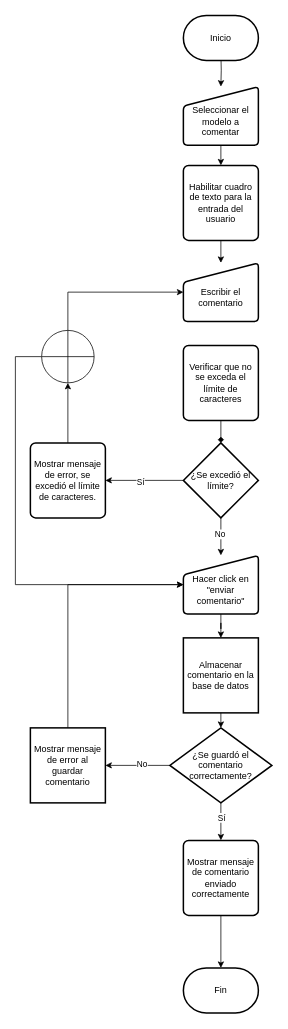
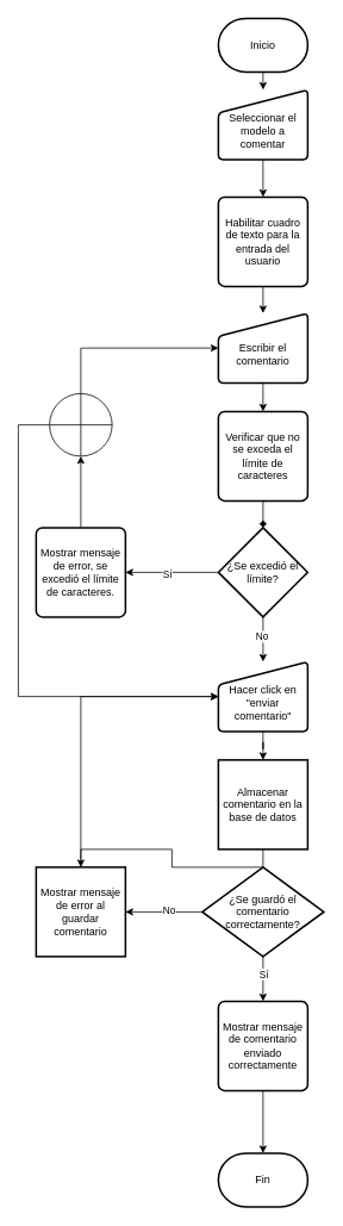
  <mxCell id="0" />
  <mxCell id="1" parent="0" />
  <mxCell id="2" style="edgeStyle=orthogonalEdgeStyle;rounded=0;orthogonalLoop=1;jettySize=auto;html=1;exitX=0.5;exitY=1;exitDx=0;exitDy=0;exitPerimeter=0;entryX=0.5;entryY=0;entryDx=0;entryDy=0;" edge="1" parent="1" target="4"><mxGeometry relative="1" as="geometry"><mxPoint x="294" y="70" as="sourcePoint" /></mxGeometry></mxCell>
  <mxCell id="3" style="edgeStyle=orthogonalEdgeStyle;rounded=0;orthogonalLoop=1;jettySize=auto;html=1;exitX=0.5;exitY=1;exitDx=0;exitDy=0;entryX=0.5;entryY=0;entryDx=0;entryDy=0;" edge="1" parent="1" source="4" target="6"><mxGeometry relative="1" as="geometry"><mxPoint x="294" y="200" as="targetPoint" /></mxGeometry></mxCell>
- <mxCell id="4" value="&lt;div&gt;&lt;br&gt;&lt;/div&gt;Seleccionar el modelo a comentar" style="html=1;strokeWidth=2;shape=manualInput;whiteSpace=wrap;rounded=1;size=26;arcSize=11;" vertex="1" parent="1"><mxGeometry x="244" y="115" width="100" height="78" as="geometry" /></mxCell>
+ <mxCell id="4" value="&lt;div&gt;&lt;br&gt;&lt;/div&gt;Seleccionar el modelo a comentar" style="html=1;strokeWidth=2;shape=manualInput;whiteSpace=wrap;rounded=1;size=26;arcSize=11;" vertex="1" parent="1"><mxGeometry x="244" y="100" width="100" height="78" as="geometry" /></mxCell>
  <mxCell id="5" style="edgeStyle=orthogonalEdgeStyle;rounded=0;orthogonalLoop=1;jettySize=auto;html=1;exitX=0.5;exitY=1;exitDx=0;exitDy=0;entryX=0.5;entryY=0;entryDx=0;entryDy=0;" edge="1" parent="1" source="6" target="21"><mxGeometry relative="1" as="geometry" /></mxCell>
  <mxCell id="6" value="Habilitar cuadro de texto para la entrada del usuario" style="rounded=1;whiteSpace=wrap;html=1;absoluteArcSize=1;arcSize=14;strokeWidth=2;" vertex="1" parent="1"><mxGeometry x="244" y="220" width="100" height="100" as="geometry" /></mxCell>
  <mxCell id="7" value="Fin" style="strokeWidth=2;html=1;shape=mxgraph.flowchart.terminator;whiteSpace=wrap;" vertex="1" parent="1"><mxGeometry x="244" y="1290" width="100" height="60" as="geometry" /></mxCell>
  <mxCell id="8" value="Verificar que no se exceda el límite de caracteres" style="rounded=1;whiteSpace=wrap;html=1;absoluteArcSize=1;arcSize=14;strokeWidth=2;" vertex="1" parent="1"><mxGeometry x="244" y="460" width="100" height="100" as="geometry" /></mxCell>
  <mxCell id="9" value="Almacenar comentario en la base de datos" style="whiteSpace=wrap;html=1;absoluteArcSize=1;arcSize=14;strokeWidth=2;rounded=0;" vertex="1" parent="1"><mxGeometry x="244" y="850" width="100" height="100" as="geometry" /></mxCell>
  <mxCell id="10" style="edgeStyle=orthogonalEdgeStyle;rounded=0;orthogonalLoop=1;jettySize=auto;html=1;exitX=0.5;exitY=1;exitDx=0;exitDy=0;entryX=0.5;entryY=0;entryDx=0;entryDy=0;" edge="1" parent="1" source="30" target="33"><mxGeometry relative="1" as="geometry" /></mxCell>
  <mxCell id="11" value="Sí" style="edgeLabel;html=1;align=center;verticalAlign=middle;resizable=0;points=[];" vertex="1" connectable="0" parent="10"><mxGeometry x="-0.26" relative="1" as="geometry"><mxPoint as="offset" /></mxGeometry></mxCell>
  <mxCell id="12" style="edgeStyle=orthogonalEdgeStyle;rounded=0;orthogonalLoop=1;jettySize=auto;html=1;exitX=0;exitY=0.5;exitDx=0;exitDy=0;exitPerimeter=0;entryX=1;entryY=0.5;entryDx=0;entryDy=0;" edge="1" parent="1" source="16" target="19"><mxGeometry relative="1" as="geometry" /></mxCell>
  <mxCell id="13" value="Sí" style="edgeLabel;html=1;align=center;verticalAlign=middle;resizable=0;points=[];" vertex="1" connectable="0" parent="12"><mxGeometry x="0.114" y="2" relative="1" as="geometry"><mxPoint as="offset" /></mxGeometry></mxCell>
  <mxCell id="14" style="edgeStyle=orthogonalEdgeStyle;rounded=0;orthogonalLoop=1;jettySize=auto;html=1;exitX=0.5;exitY=1;exitDx=0;exitDy=0;exitPerimeter=0;entryX=0.5;entryY=0;entryDx=0;entryDy=0;" edge="1" parent="1" source="16" target="23"><mxGeometry relative="1" as="geometry" /></mxCell>
  <mxCell id="15" value="No" style="edgeLabel;html=1;align=center;verticalAlign=middle;resizable=0;points=[];" vertex="1" connectable="0" parent="14"><mxGeometry x="-0.18" y="-2" relative="1" as="geometry"><mxPoint as="offset" /></mxGeometry></mxCell>
  <mxCell id="16" value="¿Se excedió el límite?" style="strokeWidth=2;html=1;shape=mxgraph.flowchart.decision;whiteSpace=wrap;" vertex="1" parent="1"><mxGeometry x="244" y="590" width="100" height="100" as="geometry" /></mxCell>
  <mxCell id="17" style="edgeStyle=orthogonalEdgeStyle;rounded=0;orthogonalLoop=1;jettySize=auto;html=1;exitX=0.5;exitY=1;exitDx=0;exitDy=0;entryX=0.5;entryY=0;entryDx=0;entryDy=0;entryPerimeter=0;endArrow=diamond;" edge="1" parent="1" source="8" target="16"><mxGeometry relative="1" as="geometry" /></mxCell>
  <mxCell id="18" style="edgeStyle=orthogonalEdgeStyle;rounded=0;orthogonalLoop=1;jettySize=auto;html=1;exitX=0.5;exitY=0;exitDx=0;exitDy=0;entryX=0;entryY=0.5;entryDx=0;entryDy=0;" edge="1" parent="1" source="26" target="21"><mxGeometry relative="1" as="geometry" /></mxCell>
  <mxCell id="19" value="Mostrar mensaje de error, se excedió el límite de caracteres." style="rounded=1;whiteSpace=wrap;html=1;absoluteArcSize=1;arcSize=14;strokeWidth=2;" vertex="1" parent="1"><mxGeometry x="40" y="590" width="100" height="100" as="geometry" /></mxCell>
+ <mxCell id="20" style="edgeStyle=orthogonalEdgeStyle;rounded=0;orthogonalLoop=1;jettySize=auto;html=1;exitX=0.5;exitY=1;exitDx=0;exitDy=0;entryX=0.5;entryY=0;entryDx=0;entryDy=0;" edge="1" parent="1" source="21" target="8"><mxGeometry relative="1" as="geometry" /></mxCell>
  <mxCell id="21" value="&lt;div&gt;&lt;/div&gt;&lt;div&gt;&lt;br&gt;&lt;/div&gt;&lt;div&gt;Escribir el comentario&lt;/div&gt;" style="html=1;strokeWidth=2;shape=manualInput;whiteSpace=wrap;rounded=1;size=26;arcSize=11;" vertex="1" parent="1"><mxGeometry x="244" y="350" width="100" height="78" as="geometry" /></mxCell>
  <mxCell id="22" style="edgeStyle=orthogonalEdgeStyle;rounded=0;orthogonalLoop=1;jettySize=auto;html=1;exitX=0.5;exitY=1;exitDx=0;exitDy=0;" edge="1" parent="1" source="23" target="9"><mxGeometry relative="1" as="geometry" /></mxCell>
  <mxCell id="23" value="&lt;div&gt;&lt;/div&gt;&lt;div&gt;&lt;br&gt;&lt;/div&gt;&lt;div&gt;Hacer click en &quot;enviar comentario&quot;&lt;/div&gt;" style="html=1;strokeWidth=2;shape=manualInput;whiteSpace=wrap;rounded=1;size=26;arcSize=11;" vertex="1" parent="1"><mxGeometry x="244" y="740" width="100" height="78" as="geometry" /></mxCell>
  <mxCell id="24" style="edgeStyle=orthogonalEdgeStyle;rounded=0;orthogonalLoop=1;jettySize=auto;html=1;exitX=0;exitY=0.5;exitDx=0;exitDy=0;exitPerimeter=0;entryX=0;entryY=0.5;entryDx=0;entryDy=0;" edge="1" parent="1" source="26" target="23"><mxGeometry relative="1" as="geometry"><Array as="points"><mxPoint x="20" y="475" /><mxPoint x="20" y="779" /></Array></mxGeometry></mxCell>
  <mxCell id="25" value="" style="edgeStyle=orthogonalEdgeStyle;rounded=0;orthogonalLoop=1;jettySize=auto;html=1;exitX=0.5;exitY=0;exitDx=0;exitDy=0;entryX=0.5;entryY=1;entryDx=0;entryDy=0;entryPerimeter=0;" edge="1" parent="1" source="19" target="26"><mxGeometry relative="1" as="geometry"><mxPoint x="90" y="590" as="sourcePoint" /><mxPoint x="244" y="389" as="targetPoint" /></mxGeometry></mxCell>
  <mxCell id="26" value="" style="verticalLabelPosition=bottom;verticalAlign=top;html=1;shape=mxgraph.flowchart.summing_function;" vertex="1" parent="1"><mxGeometry x="55" y="440" width="70" height="70" as="geometry" /></mxCell>
- <mxCell id="27" value="" style="edgeStyle=orthogonalEdgeStyle;rounded=0;orthogonalLoop=1;jettySize=auto;html=1;exitX=0.5;exitY=1;exitDx=0;exitDy=0;entryX=0.5;entryY=0;entryDx=0;entryDy=0;entryPerimeter=0;" edge="1" parent="1" source="9" target="30"><mxGeometry relative="1" as="geometry"><mxPoint x="294" y="950" as="sourcePoint" /><mxPoint x="294" y="1090" as="targetPoint" /></mxGeometry></mxCell>
+ <mxCell id="27" value="" style="edgeStyle=orthogonalEdgeStyle;rounded=0;orthogonalLoop=1;jettySize=auto;html=1;exitX=0.5;exitY=1;exitDx=0;exitDy=0;" edge="1" parent="1" source="9" target="32"><mxGeometry relative="1" as="geometry"><mxPoint x="294" y="950" as="sourcePoint" /><mxPoint x="294" y="1090" as="targetPoint" /></mxGeometry></mxCell>
  <mxCell id="28" style="edgeStyle=orthogonalEdgeStyle;rounded=0;orthogonalLoop=1;jettySize=auto;html=1;exitX=0;exitY=0.5;exitDx=0;exitDy=0;exitPerimeter=0;entryX=1;entryY=0.5;entryDx=0;entryDy=0;" edge="1" parent="1" source="30" target="32"><mxGeometry relative="1" as="geometry" /></mxCell>
  <mxCell id="29" value="No" style="edgeLabel;html=1;align=center;verticalAlign=middle;resizable=0;points=[];" vertex="1" connectable="0" parent="28"><mxGeometry x="-0.105" y="-2" relative="1" as="geometry"><mxPoint as="offset" /></mxGeometry></mxCell>
  <mxCell id="30" value="¿Se guardó el comentario correctamente?" style="strokeWidth=2;html=1;shape=mxgraph.flowchart.decision;whiteSpace=wrap;" vertex="1" parent="1"><mxGeometry x="226" y="970" width="136" height="100" as="geometry" /></mxCell>
  <mxCell id="31" style="edgeStyle=orthogonalEdgeStyle;rounded=0;orthogonalLoop=1;jettySize=auto;html=1;exitX=0.5;exitY=0;exitDx=0;exitDy=0;entryX=0;entryY=0.5;entryDx=0;entryDy=0;" edge="1" parent="1" source="32" target="23"><mxGeometry relative="1" as="geometry" /></mxCell>
  <mxCell id="32" value="Mostrar mensaje de error al guardar comentario" style="whiteSpace=wrap;html=1;absoluteArcSize=1;arcSize=14;strokeWidth=2;rounded=0;" vertex="1" parent="1"><mxGeometry x="40" y="970" width="100" height="100" as="geometry" /></mxCell>
  <mxCell id="33" value="Mostrar mensaje de comentario enviado correctamente" style="rounded=1;whiteSpace=wrap;html=1;absoluteArcSize=1;arcSize=14;strokeWidth=2;" vertex="1" parent="1"><mxGeometry x="244" y="1120" width="100" height="100" as="geometry" /></mxCell>
  <mxCell id="34" style="edgeStyle=orthogonalEdgeStyle;rounded=0;orthogonalLoop=1;jettySize=auto;html=1;exitX=0.5;exitY=1;exitDx=0;exitDy=0;entryX=0.5;entryY=0;entryDx=0;entryDy=0;entryPerimeter=0;" edge="1" parent="1" source="33" target="7"><mxGeometry relative="1" as="geometry" /></mxCell>
  <mxCell id="35" value="Inicio" style="strokeWidth=2;html=1;shape=mxgraph.flowchart.terminator;whiteSpace=wrap;" vertex="1" parent="1"><mxGeometry x="244" y="20" width="100" height="60" as="geometry" /></mxCell>
